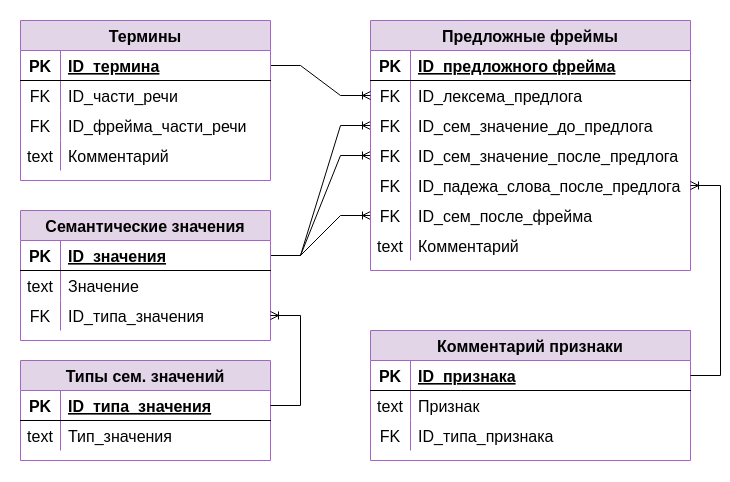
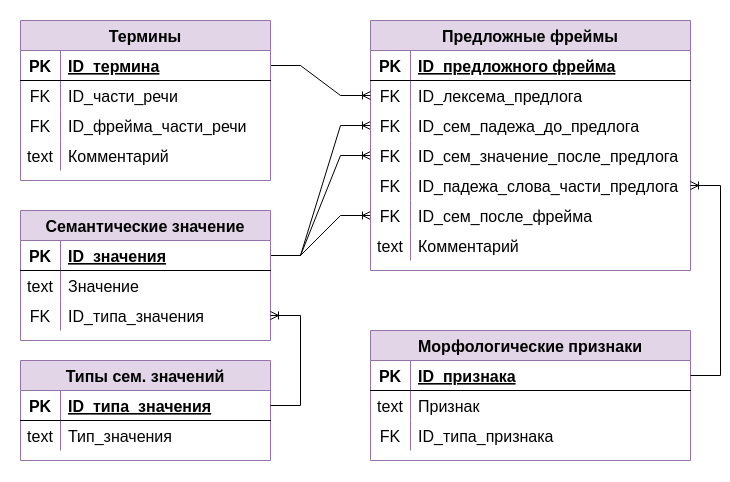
  <mxCell id="0" />
  <mxCell id="1" parent="0" />
  <mxCell id="2" value="" style="edgeStyle=entityRelationEdgeStyle;fontSize=16;html=1;endArrow=ERoneToMany;rounded=0;" parent="1" source="28" target="12" edge="1"><mxGeometry width="100" height="100" relative="1" as="geometry"><mxPoint x="270" y="135" as="sourcePoint" /><mxPoint x="464" y="435" as="targetPoint" /></mxGeometry></mxCell>
  <mxCell id="3" value="" style="edgeStyle=entityRelationEdgeStyle;fontSize=16;html=1;endArrow=ERoneToMany;rounded=0;" parent="1" source="28" target="15" edge="1"><mxGeometry width="100" height="100" relative="1" as="geometry"><mxPoint x="270" y="135" as="sourcePoint" /><mxPoint x="464" y="495" as="targetPoint" /></mxGeometry></mxCell>
  <mxCell id="4" value="" style="edgeStyle=entityRelationEdgeStyle;fontSize=16;html=1;endArrow=ERoneToMany;rounded=0;" parent="1" source="28" target="21" edge="1"><mxGeometry width="100" height="100" relative="1" as="geometry"><mxPoint x="270" y="135" as="sourcePoint" /><mxPoint x="464" y="555" as="targetPoint" /></mxGeometry></mxCell>
  <mxCell id="5" value="Предложные фреймы" style="shape=table;startSize=30;container=1;collapsible=1;childLayout=tableLayout;fixedRows=1;rowLines=0;fontStyle=1;align=center;resizeLast=1;fillColor=#e1d5e7;strokeColor=#9673a6;fontSize=16;" parent="1" vertex="1"><mxGeometry x="370" y="20" width="320" height="250" as="geometry" /></mxCell>
  <mxCell id="6" value="" style="shape=tableRow;horizontal=0;startSize=0;swimlaneHead=0;swimlaneBody=0;fillColor=none;collapsible=0;dropTarget=0;points=[[0,0.5],[1,0.5]];portConstraint=eastwest;top=0;left=0;right=0;bottom=1;fontSize=16;" parent="5" vertex="1"><mxGeometry y="30" width="320" height="30" as="geometry" /></mxCell>
  <mxCell id="7" value="PK" style="shape=partialRectangle;connectable=0;fillColor=none;top=0;left=0;bottom=0;right=0;fontStyle=1;overflow=hidden;fontSize=16;" parent="6" vertex="1"><mxGeometry width="40" height="30" as="geometry"><mxRectangle width="40" height="30" as="alternateBounds" /></mxGeometry></mxCell>
  <mxCell id="8" value="ID_предложного фрейма" style="shape=partialRectangle;connectable=0;fillColor=none;top=0;left=0;bottom=0;right=0;align=left;spacingLeft=6;fontStyle=5;overflow=hidden;fontSize=16;" parent="6" vertex="1"><mxGeometry x="40" width="280" height="30" as="geometry"><mxRectangle width="280" height="30" as="alternateBounds" /></mxGeometry></mxCell>
  <mxCell id="9" value="" style="shape=tableRow;horizontal=0;startSize=0;swimlaneHead=0;swimlaneBody=0;fillColor=none;collapsible=0;dropTarget=0;points=[[0,0.5],[1,0.5]];portConstraint=eastwest;top=0;left=0;right=0;bottom=0;fontSize=16;" parent="5" vertex="1"><mxGeometry y="60" width="320" height="30" as="geometry" /></mxCell>
  <mxCell id="10" value="FK" style="shape=partialRectangle;connectable=0;fillColor=none;top=0;left=0;bottom=0;right=0;editable=1;overflow=hidden;fontSize=16;" parent="9" vertex="1"><mxGeometry width="40" height="30" as="geometry"><mxRectangle width="40" height="30" as="alternateBounds" /></mxGeometry></mxCell>
  <mxCell id="11" value="ID_лексема_предлога" style="shape=partialRectangle;connectable=0;fillColor=none;top=0;left=0;bottom=0;right=0;align=left;spacingLeft=6;overflow=hidden;fontSize=16;" parent="9" vertex="1"><mxGeometry x="40" width="280" height="30" as="geometry"><mxRectangle width="280" height="30" as="alternateBounds" /></mxGeometry></mxCell>
  <mxCell id="12" value="" style="shape=tableRow;horizontal=0;startSize=0;swimlaneHead=0;swimlaneBody=0;fillColor=none;collapsible=0;dropTarget=0;points=[[0,0.5],[1,0.5]];portConstraint=eastwest;top=0;left=0;right=0;bottom=0;fontSize=16;" parent="5" vertex="1"><mxGeometry y="90" width="320" height="30" as="geometry" /></mxCell>
  <mxCell id="13" value="FK" style="shape=partialRectangle;connectable=0;fillColor=none;top=0;left=0;bottom=0;right=0;editable=1;overflow=hidden;fontSize=16;" parent="12" vertex="1"><mxGeometry width="40" height="30" as="geometry"><mxRectangle width="40" height="30" as="alternateBounds" /></mxGeometry></mxCell>
- <mxCell id="14" value="ID_сем_значение_до_предлога" style="shape=partialRectangle;connectable=0;fillColor=none;top=0;left=0;bottom=0;right=0;align=left;spacingLeft=6;overflow=hidden;fontSize=16;" parent="12" vertex="1"><mxGeometry x="40" width="280" height="30" as="geometry"><mxRectangle width="280" height="30" as="alternateBounds" /></mxGeometry></mxCell>
+ <mxCell id="14" value="ID_сем_падежа_до_предлога" style="shape=partialRectangle;connectable=0;fillColor=none;top=0;left=0;bottom=0;right=0;align=left;spacingLeft=6;overflow=hidden;fontSize=16;" parent="12" vertex="1"><mxGeometry x="40" width="280" height="30" as="geometry"><mxRectangle width="280" height="30" as="alternateBounds" /></mxGeometry></mxCell>
  <mxCell id="15" value="" style="shape=tableRow;horizontal=0;startSize=0;swimlaneHead=0;swimlaneBody=0;fillColor=none;collapsible=0;dropTarget=0;points=[[0,0.5],[1,0.5]];portConstraint=eastwest;top=0;left=0;right=0;bottom=0;fontSize=16;" parent="5" vertex="1"><mxGeometry y="120" width="320" height="30" as="geometry" /></mxCell>
  <mxCell id="16" value="FK" style="shape=partialRectangle;connectable=0;fillColor=none;top=0;left=0;bottom=0;right=0;editable=1;overflow=hidden;fontSize=16;" parent="15" vertex="1"><mxGeometry width="40" height="30" as="geometry"><mxRectangle width="40" height="30" as="alternateBounds" /></mxGeometry></mxCell>
  <mxCell id="17" value="ID_сем_значение_после_предлога" style="shape=partialRectangle;connectable=0;fillColor=none;top=0;left=0;bottom=0;right=0;align=left;spacingLeft=6;overflow=hidden;fontSize=16;" parent="15" vertex="1"><mxGeometry x="40" width="280" height="30" as="geometry"><mxRectangle width="280" height="30" as="alternateBounds" /></mxGeometry></mxCell>
  <mxCell id="18" value="" style="shape=tableRow;horizontal=0;startSize=0;swimlaneHead=0;swimlaneBody=0;fillColor=none;collapsible=0;dropTarget=0;points=[[0,0.5],[1,0.5]];portConstraint=eastwest;top=0;left=0;right=0;bottom=0;fontSize=16;" parent="5" vertex="1"><mxGeometry y="150" width="320" height="30" as="geometry" /></mxCell>
  <mxCell id="19" value="FK" style="shape=partialRectangle;connectable=0;fillColor=none;top=0;left=0;bottom=0;right=0;editable=1;overflow=hidden;fontSize=16;" parent="18" vertex="1"><mxGeometry width="40" height="30" as="geometry"><mxRectangle width="40" height="30" as="alternateBounds" /></mxGeometry></mxCell>
- <mxCell id="20" value="ID_падежа_слова_после_предлога" style="shape=partialRectangle;connectable=0;fillColor=none;top=0;left=0;bottom=0;right=0;align=left;spacingLeft=6;overflow=hidden;fontSize=16;" parent="18" vertex="1"><mxGeometry x="40" width="280" height="30" as="geometry"><mxRectangle width="280" height="30" as="alternateBounds" /></mxGeometry></mxCell>
+ <mxCell id="20" value="ID_падежа_слова_части_предлога" style="shape=partialRectangle;connectable=0;fillColor=none;top=0;left=0;bottom=0;right=0;align=left;spacingLeft=6;overflow=hidden;fontSize=16;" parent="18" vertex="1"><mxGeometry x="40" width="280" height="30" as="geometry"><mxRectangle width="280" height="30" as="alternateBounds" /></mxGeometry></mxCell>
  <mxCell id="21" value="" style="shape=tableRow;horizontal=0;startSize=0;swimlaneHead=0;swimlaneBody=0;fillColor=none;collapsible=0;dropTarget=0;points=[[0,0.5],[1,0.5]];portConstraint=eastwest;top=0;left=0;right=0;bottom=0;fontSize=16;" parent="5" vertex="1"><mxGeometry y="180" width="320" height="30" as="geometry" /></mxCell>
  <mxCell id="22" value="FK" style="shape=partialRectangle;connectable=0;fillColor=none;top=0;left=0;bottom=0;right=0;editable=1;overflow=hidden;fontSize=16;" parent="21" vertex="1"><mxGeometry width="40" height="30" as="geometry"><mxRectangle width="40" height="30" as="alternateBounds" /></mxGeometry></mxCell>
  <mxCell id="23" value="ID_сем_после_фрейма" style="shape=partialRectangle;connectable=0;fillColor=none;top=0;left=0;bottom=0;right=0;align=left;spacingLeft=6;overflow=hidden;fontSize=16;" parent="21" vertex="1"><mxGeometry x="40" width="280" height="30" as="geometry"><mxRectangle width="280" height="30" as="alternateBounds" /></mxGeometry></mxCell>
  <mxCell id="24" value="" style="shape=tableRow;horizontal=0;startSize=0;swimlaneHead=0;swimlaneBody=0;fillColor=none;collapsible=0;dropTarget=0;points=[[0,0.5],[1,0.5]];portConstraint=eastwest;top=0;left=0;right=0;bottom=0;fontSize=16;" parent="5" vertex="1"><mxGeometry y="210" width="320" height="30" as="geometry" /></mxCell>
  <mxCell id="25" value="text" style="shape=partialRectangle;connectable=0;fillColor=none;top=0;left=0;bottom=0;right=0;editable=1;overflow=hidden;fontSize=16;" parent="24" vertex="1"><mxGeometry width="40" height="30" as="geometry"><mxRectangle width="40" height="30" as="alternateBounds" /></mxGeometry></mxCell>
  <mxCell id="26" value="Комментарий" style="shape=partialRectangle;connectable=0;fillColor=none;top=0;left=0;bottom=0;right=0;align=left;spacingLeft=6;overflow=hidden;fontSize=16;" parent="24" vertex="1"><mxGeometry x="40" width="280" height="30" as="geometry"><mxRectangle width="280" height="30" as="alternateBounds" /></mxGeometry></mxCell>
- <mxCell id="27" value="Семантические значения" style="shape=table;startSize=30;container=1;collapsible=1;childLayout=tableLayout;fixedRows=1;rowLines=0;fontStyle=1;align=center;resizeLast=1;fillColor=#e1d5e7;strokeColor=#9673a6;fontSize=16;" parent="1" vertex="1"><mxGeometry x="20" y="210" width="250" height="130" as="geometry" /></mxCell>
+ <mxCell id="27" value="Семантические значение" style="shape=table;startSize=30;container=1;collapsible=1;childLayout=tableLayout;fixedRows=1;rowLines=0;fontStyle=1;align=center;resizeLast=1;fillColor=#e1d5e7;strokeColor=#9673a6;fontSize=16;" parent="1" vertex="1"><mxGeometry x="20" y="210" width="250" height="130" as="geometry" /></mxCell>
  <mxCell id="28" value="" style="shape=tableRow;horizontal=0;startSize=0;swimlaneHead=0;swimlaneBody=0;fillColor=none;collapsible=0;dropTarget=0;points=[[0,0.5],[1,0.5]];portConstraint=eastwest;top=0;left=0;right=0;bottom=1;fontSize=16;" parent="27" vertex="1"><mxGeometry y="30" width="250" height="30" as="geometry" /></mxCell>
  <mxCell id="29" value="PK" style="shape=partialRectangle;connectable=0;fillColor=none;top=0;left=0;bottom=0;right=0;fontStyle=1;overflow=hidden;fontSize=16;" parent="28" vertex="1"><mxGeometry width="40" height="30" as="geometry"><mxRectangle width="40" height="30" as="alternateBounds" /></mxGeometry></mxCell>
  <mxCell id="30" value="ID_значения" style="shape=partialRectangle;connectable=0;fillColor=none;top=0;left=0;bottom=0;right=0;align=left;spacingLeft=6;fontStyle=5;overflow=hidden;fontSize=16;" parent="28" vertex="1"><mxGeometry x="40" width="210" height="30" as="geometry"><mxRectangle width="210" height="30" as="alternateBounds" /></mxGeometry></mxCell>
  <mxCell id="31" value="" style="shape=tableRow;horizontal=0;startSize=0;swimlaneHead=0;swimlaneBody=0;fillColor=none;collapsible=0;dropTarget=0;points=[[0,0.5],[1,0.5]];portConstraint=eastwest;top=0;left=0;right=0;bottom=0;fontSize=16;" parent="27" vertex="1"><mxGeometry y="60" width="250" height="30" as="geometry" /></mxCell>
  <mxCell id="32" value="text" style="shape=partialRectangle;connectable=0;fillColor=none;top=0;left=0;bottom=0;right=0;editable=1;overflow=hidden;fontSize=16;" parent="31" vertex="1"><mxGeometry width="40" height="30" as="geometry"><mxRectangle width="40" height="30" as="alternateBounds" /></mxGeometry></mxCell>
  <mxCell id="33" value="Значение" style="shape=partialRectangle;connectable=0;fillColor=none;top=0;left=0;bottom=0;right=0;align=left;spacingLeft=6;overflow=hidden;fontSize=16;" parent="31" vertex="1"><mxGeometry x="40" width="210" height="30" as="geometry"><mxRectangle width="210" height="30" as="alternateBounds" /></mxGeometry></mxCell>
  <mxCell id="34" value="" style="shape=tableRow;horizontal=0;startSize=0;swimlaneHead=0;swimlaneBody=0;fillColor=none;collapsible=0;dropTarget=0;points=[[0,0.5],[1,0.5]];portConstraint=eastwest;top=0;left=0;right=0;bottom=0;fontSize=16;" parent="27" vertex="1"><mxGeometry y="90" width="250" height="30" as="geometry" /></mxCell>
  <mxCell id="35" value="FK" style="shape=partialRectangle;connectable=0;fillColor=none;top=0;left=0;bottom=0;right=0;editable=1;overflow=hidden;fontSize=16;" parent="34" vertex="1"><mxGeometry width="40" height="30" as="geometry"><mxRectangle width="40" height="30" as="alternateBounds" /></mxGeometry></mxCell>
  <mxCell id="36" value="ID_типа_значения" style="shape=partialRectangle;connectable=0;fillColor=none;top=0;left=0;bottom=0;right=0;align=left;spacingLeft=6;overflow=hidden;fontSize=16;" parent="34" vertex="1"><mxGeometry x="40" width="210" height="30" as="geometry"><mxRectangle width="210" height="30" as="alternateBounds" /></mxGeometry></mxCell>
  <mxCell id="37" value="Типы сем. значений" style="shape=table;startSize=30;container=1;collapsible=1;childLayout=tableLayout;fixedRows=1;rowLines=0;fontStyle=1;align=center;resizeLast=1;fillColor=#e1d5e7;strokeColor=#9673a6;fontSize=16;" parent="1" vertex="1"><mxGeometry x="20" y="360" width="250" height="100" as="geometry" /></mxCell>
  <mxCell id="38" value="" style="shape=tableRow;horizontal=0;startSize=0;swimlaneHead=0;swimlaneBody=0;fillColor=none;collapsible=0;dropTarget=0;points=[[0,0.5],[1,0.5]];portConstraint=eastwest;top=0;left=0;right=0;bottom=1;fontSize=16;" parent="37" vertex="1"><mxGeometry y="30" width="250" height="30" as="geometry" /></mxCell>
  <mxCell id="39" value="PK" style="shape=partialRectangle;connectable=0;fillColor=none;top=0;left=0;bottom=0;right=0;fontStyle=1;overflow=hidden;fontSize=16;" parent="38" vertex="1"><mxGeometry width="40" height="30" as="geometry"><mxRectangle width="40" height="30" as="alternateBounds" /></mxGeometry></mxCell>
  <mxCell id="40" value="ID_типа_значения" style="shape=partialRectangle;connectable=0;fillColor=none;top=0;left=0;bottom=0;right=0;align=left;spacingLeft=6;fontStyle=5;overflow=hidden;fontSize=16;" parent="38" vertex="1"><mxGeometry x="40" width="210" height="30" as="geometry"><mxRectangle width="210" height="30" as="alternateBounds" /></mxGeometry></mxCell>
  <mxCell id="41" value="" style="shape=tableRow;horizontal=0;startSize=0;swimlaneHead=0;swimlaneBody=0;fillColor=none;collapsible=0;dropTarget=0;points=[[0,0.5],[1,0.5]];portConstraint=eastwest;top=0;left=0;right=0;bottom=0;fontSize=16;" parent="37" vertex="1"><mxGeometry y="60" width="250" height="30" as="geometry" /></mxCell>
  <mxCell id="42" value="text" style="shape=partialRectangle;connectable=0;fillColor=none;top=0;left=0;bottom=0;right=0;editable=1;overflow=hidden;fontSize=16;" parent="41" vertex="1"><mxGeometry width="40" height="30" as="geometry"><mxRectangle width="40" height="30" as="alternateBounds" /></mxGeometry></mxCell>
  <mxCell id="43" value="Тип_значения" style="shape=partialRectangle;connectable=0;fillColor=none;top=0;left=0;bottom=0;right=0;align=left;spacingLeft=6;overflow=hidden;fontSize=16;" parent="41" vertex="1"><mxGeometry x="40" width="210" height="30" as="geometry"><mxRectangle width="210" height="30" as="alternateBounds" /></mxGeometry></mxCell>
  <mxCell id="44" value="" style="edgeStyle=entityRelationEdgeStyle;fontSize=16;html=1;endArrow=ERoneToMany;rounded=0;" parent="1" source="38" target="34" edge="1"><mxGeometry width="100" height="100" relative="1" as="geometry"><mxPoint x="330" y="605" as="sourcePoint" /><mxPoint x="430" y="505" as="targetPoint" /></mxGeometry></mxCell>
- <mxCell id="45" value="Комментарий признаки" style="shape=table;startSize=30;container=1;collapsible=1;childLayout=tableLayout;fixedRows=1;rowLines=0;fontStyle=1;align=center;resizeLast=1;fillColor=#e1d5e7;strokeColor=#9673a6;fontSize=16;" parent="1" vertex="1"><mxGeometry x="370" y="330" width="320" height="130" as="geometry" /></mxCell>
+ <mxCell id="45" value="Морфологические признаки" style="shape=table;startSize=30;container=1;collapsible=1;childLayout=tableLayout;fixedRows=1;rowLines=0;fontStyle=1;align=center;resizeLast=1;fillColor=#e1d5e7;strokeColor=#9673a6;fontSize=16;" parent="1" vertex="1"><mxGeometry x="370" y="330" width="320" height="130" as="geometry" /></mxCell>
  <mxCell id="46" value="" style="shape=tableRow;horizontal=0;startSize=0;swimlaneHead=0;swimlaneBody=0;fillColor=none;collapsible=0;dropTarget=0;points=[[0,0.5],[1,0.5]];portConstraint=eastwest;top=0;left=0;right=0;bottom=1;fontSize=16;" parent="45" vertex="1"><mxGeometry y="30" width="320" height="30" as="geometry" /></mxCell>
  <mxCell id="47" value="PK" style="shape=partialRectangle;connectable=0;fillColor=none;top=0;left=0;bottom=0;right=0;fontStyle=1;overflow=hidden;fontSize=16;" parent="46" vertex="1"><mxGeometry width="40" height="30" as="geometry"><mxRectangle width="40" height="30" as="alternateBounds" /></mxGeometry></mxCell>
  <mxCell id="48" value="ID_признака" style="shape=partialRectangle;connectable=0;fillColor=none;top=0;left=0;bottom=0;right=0;align=left;spacingLeft=6;fontStyle=5;overflow=hidden;fontSize=16;" parent="46" vertex="1"><mxGeometry x="40" width="280" height="30" as="geometry"><mxRectangle width="280" height="30" as="alternateBounds" /></mxGeometry></mxCell>
  <mxCell id="49" value="" style="shape=tableRow;horizontal=0;startSize=0;swimlaneHead=0;swimlaneBody=0;fillColor=none;collapsible=0;dropTarget=0;points=[[0,0.5],[1,0.5]];portConstraint=eastwest;top=0;left=0;right=0;bottom=0;fontSize=16;" parent="45" vertex="1"><mxGeometry y="60" width="320" height="30" as="geometry" /></mxCell>
  <mxCell id="50" value="text" style="shape=partialRectangle;connectable=0;fillColor=none;top=0;left=0;bottom=0;right=0;editable=1;overflow=hidden;fontSize=16;" parent="49" vertex="1"><mxGeometry width="40" height="30" as="geometry"><mxRectangle width="40" height="30" as="alternateBounds" /></mxGeometry></mxCell>
  <mxCell id="51" value="Признак" style="shape=partialRectangle;connectable=0;fillColor=none;top=0;left=0;bottom=0;right=0;align=left;spacingLeft=6;overflow=hidden;fontSize=16;" parent="49" vertex="1"><mxGeometry x="40" width="280" height="30" as="geometry"><mxRectangle width="280" height="30" as="alternateBounds" /></mxGeometry></mxCell>
  <mxCell id="52" value="" style="shape=tableRow;horizontal=0;startSize=0;swimlaneHead=0;swimlaneBody=0;fillColor=none;collapsible=0;dropTarget=0;points=[[0,0.5],[1,0.5]];portConstraint=eastwest;top=0;left=0;right=0;bottom=0;fontSize=16;" parent="45" vertex="1"><mxGeometry y="90" width="320" height="30" as="geometry" /></mxCell>
  <mxCell id="53" value="FK" style="shape=partialRectangle;connectable=0;fillColor=none;top=0;left=0;bottom=0;right=0;editable=1;overflow=hidden;fontSize=16;" parent="52" vertex="1"><mxGeometry width="40" height="30" as="geometry"><mxRectangle width="40" height="30" as="alternateBounds" /></mxGeometry></mxCell>
  <mxCell id="54" value="ID_типа_признака" style="shape=partialRectangle;connectable=0;fillColor=none;top=0;left=0;bottom=0;right=0;align=left;spacingLeft=6;overflow=hidden;fontSize=16;" parent="52" vertex="1"><mxGeometry x="40" width="280" height="30" as="geometry"><mxRectangle width="280" height="30" as="alternateBounds" /></mxGeometry></mxCell>
  <mxCell id="55" value="" style="edgeStyle=entityRelationEdgeStyle;fontSize=16;html=1;endArrow=ERoneToMany;rounded=0;" parent="1" source="58" target="9" edge="1"><mxGeometry width="100" height="100" relative="1" as="geometry"><mxPoint x="240" y="65" as="sourcePoint" /><mxPoint x="730" y="210" as="targetPoint" /></mxGeometry></mxCell>
  <mxCell id="56" value="" style="edgeStyle=entityRelationEdgeStyle;fontSize=16;html=1;endArrow=ERoneToMany;rounded=0;" parent="1" source="46" target="18" edge="1"><mxGeometry width="100" height="100" relative="1" as="geometry"><mxPoint x="420" y="380" as="sourcePoint" /><mxPoint x="520" y="280" as="targetPoint" /></mxGeometry></mxCell>
  <mxCell id="57" value="Термины" style="shape=table;startSize=30;container=1;collapsible=1;childLayout=tableLayout;fixedRows=1;rowLines=0;fontStyle=1;align=center;resizeLast=1;fillColor=#e1d5e7;strokeColor=#9673a6;fontSize=16;" parent="1" vertex="1"><mxGeometry x="20" y="20" width="250" height="160" as="geometry" /></mxCell>
  <mxCell id="58" value="" style="shape=tableRow;horizontal=0;startSize=0;swimlaneHead=0;swimlaneBody=0;fillColor=none;collapsible=0;dropTarget=0;points=[[0,0.5],[1,0.5]];portConstraint=eastwest;top=0;left=0;right=0;bottom=1;fontSize=16;" parent="57" vertex="1"><mxGeometry y="30" width="250" height="30" as="geometry" /></mxCell>
  <mxCell id="59" value="PK" style="shape=partialRectangle;connectable=0;fillColor=none;top=0;left=0;bottom=0;right=0;fontStyle=1;overflow=hidden;fontSize=16;" parent="58" vertex="1"><mxGeometry width="40" height="30" as="geometry"><mxRectangle width="40" height="30" as="alternateBounds" /></mxGeometry></mxCell>
  <mxCell id="60" value="ID_термина" style="shape=partialRectangle;connectable=0;fillColor=none;top=0;left=0;bottom=0;right=0;align=left;spacingLeft=6;fontStyle=5;overflow=hidden;fontSize=16;" parent="58" vertex="1"><mxGeometry x="40" width="210" height="30" as="geometry"><mxRectangle width="210" height="30" as="alternateBounds" /></mxGeometry></mxCell>
  <mxCell id="61" value="" style="shape=tableRow;horizontal=0;startSize=0;swimlaneHead=0;swimlaneBody=0;fillColor=none;collapsible=0;dropTarget=0;points=[[0,0.5],[1,0.5]];portConstraint=eastwest;top=0;left=0;right=0;bottom=0;fontSize=16;" parent="57" vertex="1"><mxGeometry y="60" width="250" height="30" as="geometry" /></mxCell>
  <mxCell id="62" value="FK" style="shape=partialRectangle;connectable=0;fillColor=none;top=0;left=0;bottom=0;right=0;editable=1;overflow=hidden;fontSize=16;" parent="61" vertex="1"><mxGeometry width="40" height="30" as="geometry"><mxRectangle width="40" height="30" as="alternateBounds" /></mxGeometry></mxCell>
  <mxCell id="63" value="ID_части_речи" style="shape=partialRectangle;connectable=0;fillColor=none;top=0;left=0;bottom=0;right=0;align=left;spacingLeft=6;overflow=hidden;fontSize=16;" parent="61" vertex="1"><mxGeometry x="40" width="210" height="30" as="geometry"><mxRectangle width="210" height="30" as="alternateBounds" /></mxGeometry></mxCell>
  <mxCell id="64" value="" style="shape=tableRow;horizontal=0;startSize=0;swimlaneHead=0;swimlaneBody=0;fillColor=none;collapsible=0;dropTarget=0;points=[[0,0.5],[1,0.5]];portConstraint=eastwest;top=0;left=0;right=0;bottom=0;fontSize=16;" parent="57" vertex="1"><mxGeometry y="90" width="250" height="30" as="geometry" /></mxCell>
  <mxCell id="65" value="FK" style="shape=partialRectangle;connectable=0;fillColor=none;top=0;left=0;bottom=0;right=0;editable=1;overflow=hidden;fontSize=16;" parent="64" vertex="1"><mxGeometry width="40" height="30" as="geometry"><mxRectangle width="40" height="30" as="alternateBounds" /></mxGeometry></mxCell>
  <mxCell id="66" value="ID_фрейма_части_речи" style="shape=partialRectangle;connectable=0;fillColor=none;top=0;left=0;bottom=0;right=0;align=left;spacingLeft=6;overflow=hidden;fontSize=16;" parent="64" vertex="1"><mxGeometry x="40" width="210" height="30" as="geometry"><mxRectangle width="210" height="30" as="alternateBounds" /></mxGeometry></mxCell>
  <mxCell id="67" value="" style="shape=tableRow;horizontal=0;startSize=0;swimlaneHead=0;swimlaneBody=0;fillColor=none;collapsible=0;dropTarget=0;points=[[0,0.5],[1,0.5]];portConstraint=eastwest;top=0;left=0;right=0;bottom=0;fontSize=16;" parent="57" vertex="1"><mxGeometry y="120" width="250" height="30" as="geometry" /></mxCell>
  <mxCell id="68" value="text" style="shape=partialRectangle;connectable=0;fillColor=none;top=0;left=0;bottom=0;right=0;editable=1;overflow=hidden;fontSize=16;" parent="67" vertex="1"><mxGeometry width="40" height="30" as="geometry"><mxRectangle width="40" height="30" as="alternateBounds" /></mxGeometry></mxCell>
  <mxCell id="69" value="Комментарий" style="shape=partialRectangle;connectable=0;fillColor=none;top=0;left=0;bottom=0;right=0;align=left;spacingLeft=6;overflow=hidden;fontSize=16;" parent="67" vertex="1"><mxGeometry x="40" width="210" height="30" as="geometry"><mxRectangle width="210" height="30" as="alternateBounds" /></mxGeometry></mxCell>
